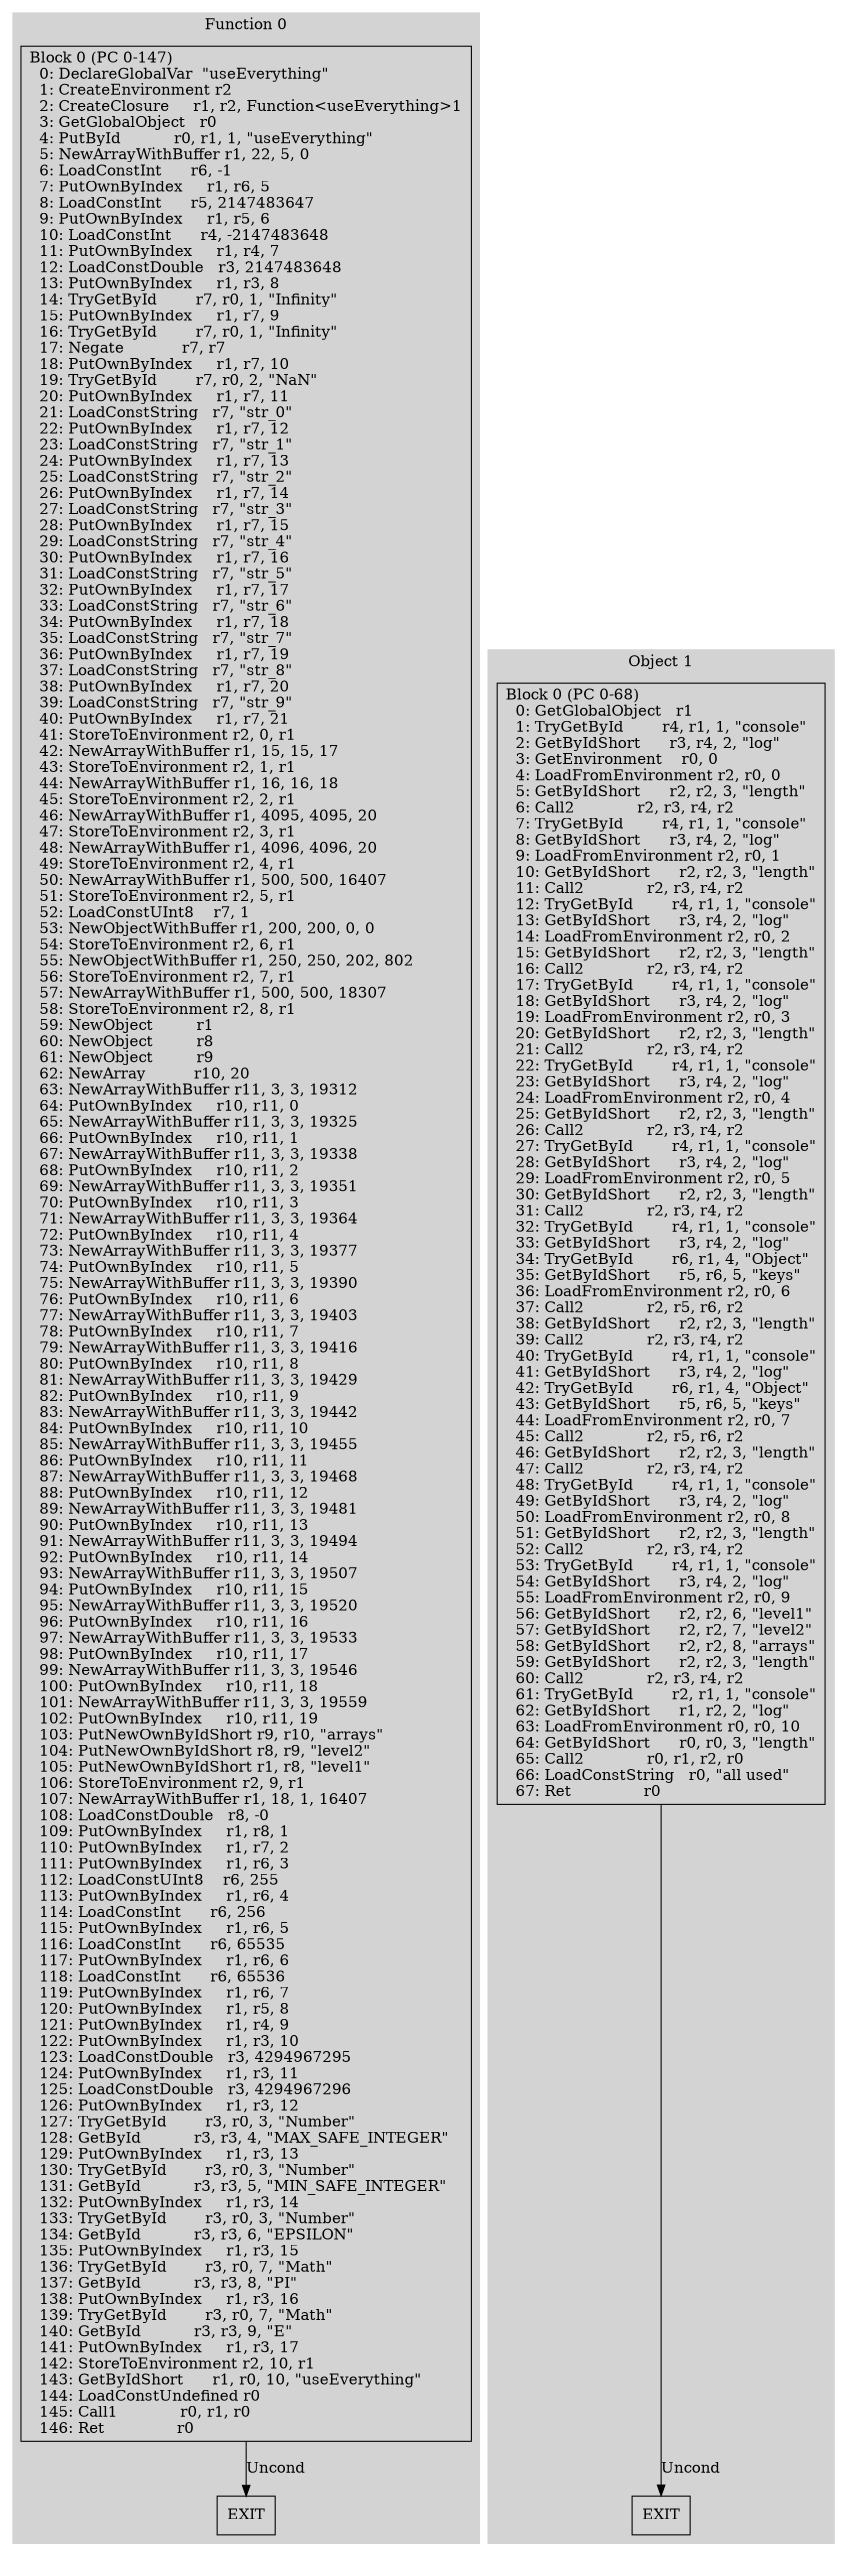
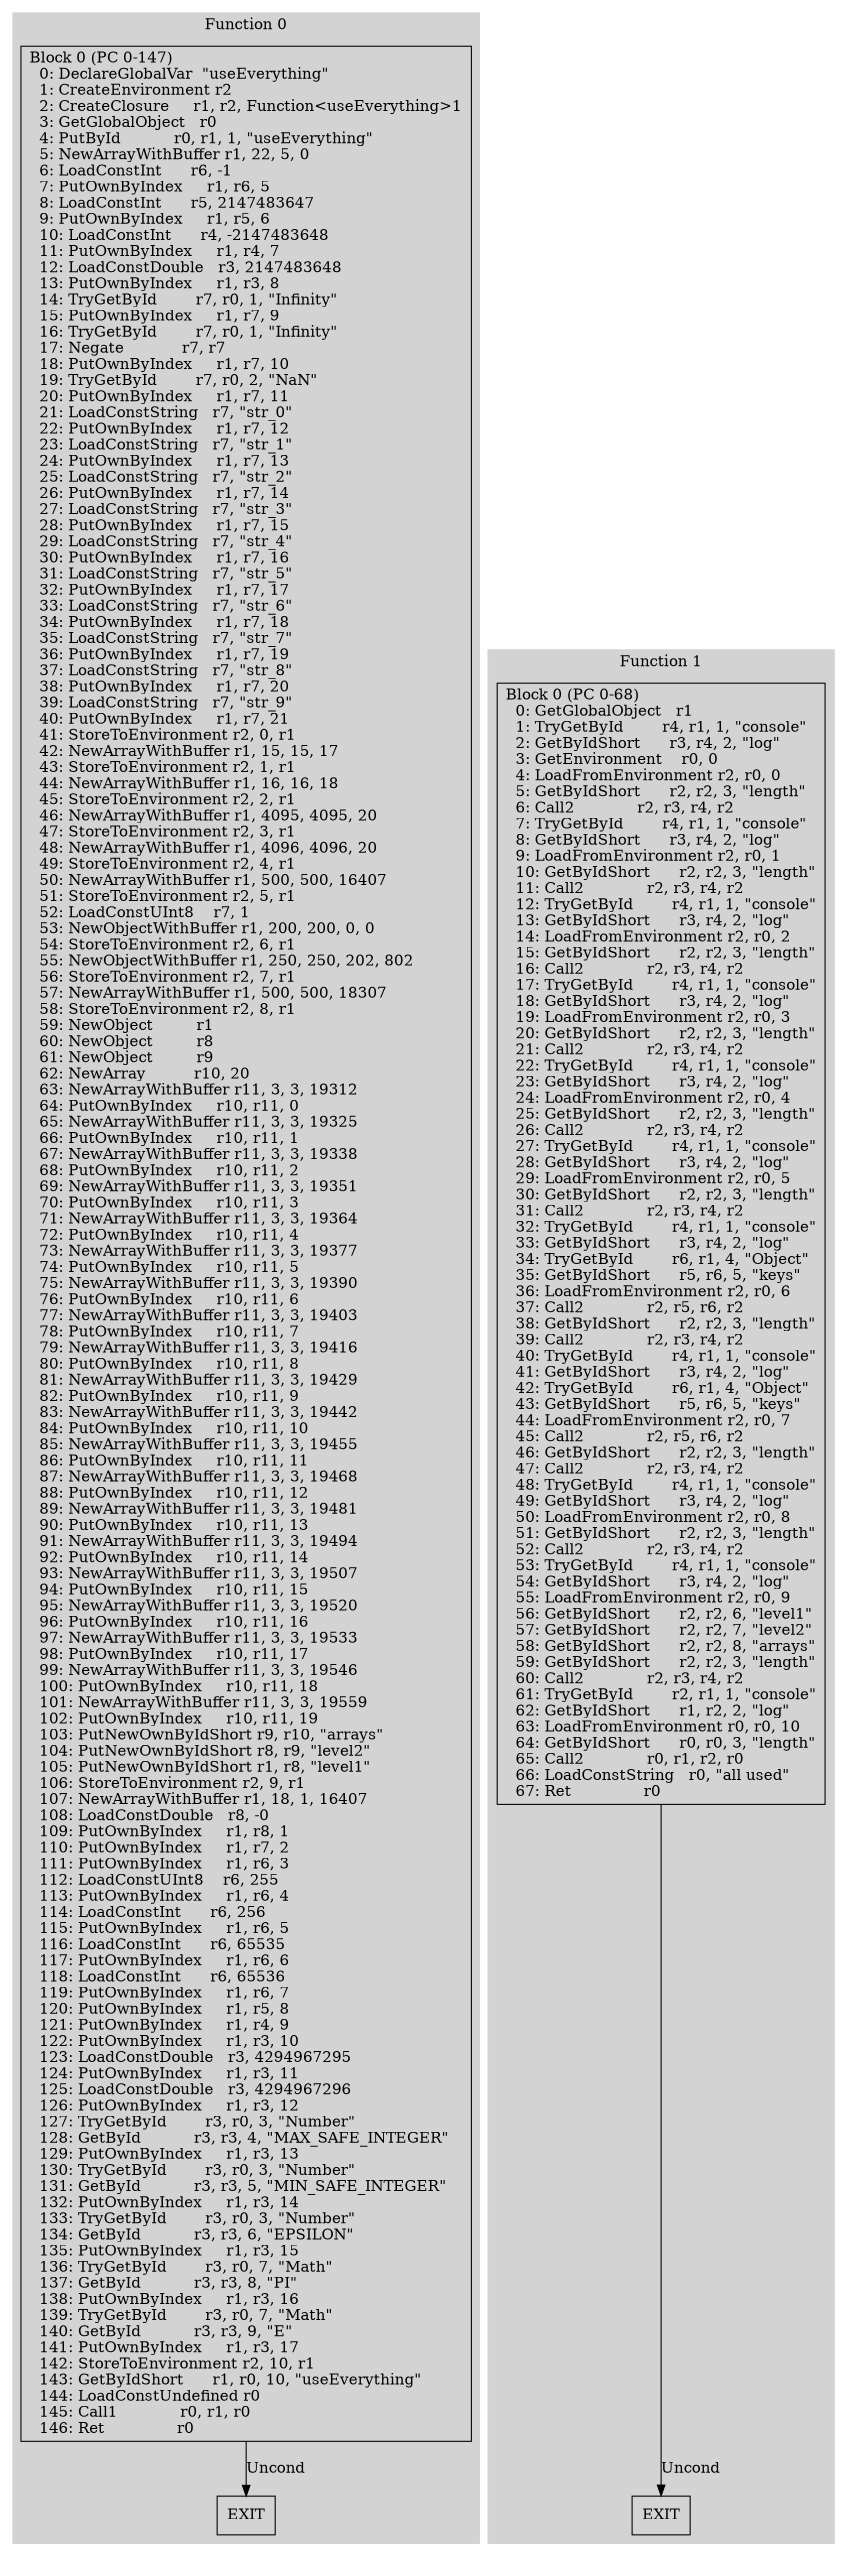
  digraph {
    rankdir=TB
    fontname="DejaVu Serif"
    node [fontname="DejaVu Serif" shape=box]
    edge [fontname="DejaVu Serif"]
    n1 [label="Block 0 (PC 0-147)\l  0: DeclareGlobalVar  \"useEverything\"\l  1: CreateEnvironment r2\l  2: CreateClosure     r1, r2, Function<useEverything>1\l  3: GetGlobalObject   r0\l  4: PutById           r0, r1, 1, \"useEverything\"\l  5: NewArrayWithBuffer r1, 22, 5, 0\l  6: LoadConstInt      r6, -1\l  7: PutOwnByIndex     r1, r6, 5\l  8: LoadConstInt      r5, 2147483647\l  9: PutOwnByIndex     r1, r5, 6\l  10: LoadConstInt      r4, -2147483648\l  11: PutOwnByIndex     r1, r4, 7\l  12: LoadConstDouble   r3, 2147483648\l  13: PutOwnByIndex     r1, r3, 8\l  14: TryGetById        r7, r0, 1, \"Infinity\"\l  15: PutOwnByIndex     r1, r7, 9\l  16: TryGetById        r7, r0, 1, \"Infinity\"\l  17: Negate            r7, r7\l  18: PutOwnByIndex     r1, r7, 10\l  19: TryGetById        r7, r0, 2, \"NaN\"\l  20: PutOwnByIndex     r1, r7, 11\l  21: LoadConstString   r7, \"str_0\"\l  22: PutOwnByIndex     r1, r7, 12\l  23: LoadConstString   r7, \"str_1\"\l  24: PutOwnByIndex     r1, r7, 13\l  25: LoadConstString   r7, \"str_2\"\l  26: PutOwnByIndex     r1, r7, 14\l  27: LoadConstString   r7, \"str_3\"\l  28: PutOwnByIndex     r1, r7, 15\l  29: LoadConstString   r7, \"str_4\"\l  30: PutOwnByIndex     r1, r7, 16\l  31: LoadConstString   r7, \"str_5\"\l  32: PutOwnByIndex     r1, r7, 17\l  33: LoadConstString   r7, \"str_6\"\l  34: PutOwnByIndex     r1, r7, 18\l  35: LoadConstString   r7, \"str_7\"\l  36: PutOwnByIndex     r1, r7, 19\l  37: LoadConstString   r7, \"str_8\"\l  38: PutOwnByIndex     r1, r7, 20\l  39: LoadConstString   r7, \"str_9\"\l  40: PutOwnByIndex     r1, r7, 21\l  41: StoreToEnvironment r2, 0, r1\l  42: NewArrayWithBuffer r1, 15, 15, 17\l  43: StoreToEnvironment r2, 1, r1\l  44: NewArrayWithBuffer r1, 16, 16, 18\l  45: StoreToEnvironment r2, 2, r1\l  46: NewArrayWithBuffer r1, 4095, 4095, 20\l  47: StoreToEnvironment r2, 3, r1\l  48: NewArrayWithBuffer r1, 4096, 4096, 20\l  49: StoreToEnvironment r2, 4, r1\l  50: NewArrayWithBuffer r1, 500, 500, 16407\l  51: StoreToEnvironment r2, 5, r1\l  52: LoadConstUInt8    r7, 1\l  53: NewObjectWithBuffer r1, 200, 200, 0, 0\l  54: StoreToEnvironment r2, 6, r1\l  55: NewObjectWithBuffer r1, 250, 250, 202, 802\l  56: StoreToEnvironment r2, 7, r1\l  57: NewArrayWithBuffer r1, 500, 500, 18307\l  58: StoreToEnvironment r2, 8, r1\l  59: NewObject         r1\l  60: NewObject         r8\l  61: NewObject         r9\l  62: NewArray          r10, 20\l  63: NewArrayWithBuffer r11, 3, 3, 19312\l  64: PutOwnByIndex     r10, r11, 0\l  65: NewArrayWithBuffer r11, 3, 3, 19325\l  66: PutOwnByIndex     r10, r11, 1\l  67: NewArrayWithBuffer r11, 3, 3, 19338\l  68: PutOwnByIndex     r10, r11, 2\l  69: NewArrayWithBuffer r11, 3, 3, 19351\l  70: PutOwnByIndex     r10, r11, 3\l  71: NewArrayWithBuffer r11, 3, 3, 19364\l  72: PutOwnByIndex     r10, r11, 4\l  73: NewArrayWithBuffer r11, 3, 3, 19377\l  74: PutOwnByIndex     r10, r11, 5\l  75: NewArrayWithBuffer r11, 3, 3, 19390\l  76: PutOwnByIndex     r10, r11, 6\l  77: NewArrayWithBuffer r11, 3, 3, 19403\l  78: PutOwnByIndex     r10, r11, 7\l  79: NewArrayWithBuffer r11, 3, 3, 19416\l  80: PutOwnByIndex     r10, r11, 8\l  81: NewArrayWithBuffer r11, 3, 3, 19429\l  82: PutOwnByIndex     r10, r11, 9\l  83: NewArrayWithBuffer r11, 3, 3, 19442\l  84: PutOwnByIndex     r10, r11, 10\l  85: NewArrayWithBuffer r11, 3, 3, 19455\l  86: PutOwnByIndex     r10, r11, 11\l  87: NewArrayWithBuffer r11, 3, 3, 19468\l  88: PutOwnByIndex     r10, r11, 12\l  89: NewArrayWithBuffer r11, 3, 3, 19481\l  90: PutOwnByIndex     r10, r11, 13\l  91: NewArrayWithBuffer r11, 3, 3, 19494\l  92: PutOwnByIndex     r10, r11, 14\l  93: NewArrayWithBuffer r11, 3, 3, 19507\l  94: PutOwnByIndex     r10, r11, 15\l  95: NewArrayWithBuffer r11, 3, 3, 19520\l  96: PutOwnByIndex     r10, r11, 16\l  97: NewArrayWithBuffer r11, 3, 3, 19533\l  98: PutOwnByIndex     r10, r11, 17\l  99: NewArrayWithBuffer r11, 3, 3, 19546\l  100: PutOwnByIndex     r10, r11, 18\l  101: NewArrayWithBuffer r11, 3, 3, 19559\l  102: PutOwnByIndex     r10, r11, 19\l  103: PutNewOwnByIdShort r9, r10, \"arrays\"\l  104: PutNewOwnByIdShort r8, r9, \"level2\"\l  105: PutNewOwnByIdShort r1, r8, \"level1\"\l  106: StoreToEnvironment r2, 9, r1\l  107: NewArrayWithBuffer r1, 18, 1, 16407\l  108: LoadConstDouble   r8, -0\l  109: PutOwnByIndex     r1, r8, 1\l  110: PutOwnByIndex     r1, r7, 2\l  111: PutOwnByIndex     r1, r6, 3\l  112: LoadConstUInt8    r6, 255\l  113: PutOwnByIndex     r1, r6, 4\l  114: LoadConstInt      r6, 256\l  115: PutOwnByIndex     r1, r6, 5\l  116: LoadConstInt      r6, 65535\l  117: PutOwnByIndex     r1, r6, 6\l  118: LoadConstInt      r6, 65536\l  119: PutOwnByIndex     r1, r6, 7\l  120: PutOwnByIndex     r1, r5, 8\l  121: PutOwnByIndex     r1, r4, 9\l  122: PutOwnByIndex     r1, r3, 10\l  123: LoadConstDouble   r3, 4294967295\l  124: PutOwnByIndex     r1, r3, 11\l  125: LoadConstDouble   r3, 4294967296\l  126: PutOwnByIndex     r1, r3, 12\l  127: TryGetById        r3, r0, 3, \"Number\"\l  128: GetById           r3, r3, 4, \"MAX_SAFE_INTEGER\"\l  129: PutOwnByIndex     r1, r3, 13\l  130: TryGetById        r3, r0, 3, \"Number\"\l  131: GetById           r3, r3, 5, \"MIN_SAFE_INTEGER\"\l  132: PutOwnByIndex     r1, r3, 14\l  133: TryGetById        r3, r0, 3, \"Number\"\l  134: GetById           r3, r3, 6, \"EPSILON\"\l  135: PutOwnByIndex     r1, r3, 15\l  136: TryGetById        r3, r0, 7, \"Math\"\l  137: GetById           r3, r3, 8, \"PI\"\l  138: PutOwnByIndex     r1, r3, 16\l  139: TryGetById        r3, r0, 7, \"Math\"\l  140: GetById           r3, r3, 9, \"E\"\l  141: PutOwnByIndex     r1, r3, 17\l  142: StoreToEnvironment r2, 10, r1\l  143: GetByIdShort      r1, r0, 10, \"useEverything\"\l  144: LoadConstUndefined r0\l  145: Call1             r0, r1, r0\l  146: Ret               r0\l"]
    n2 [label=EXIT]
    n3 [label="Block 0 (PC 0-68)\l  0: GetGlobalObject   r1\l  1: TryGetById        r4, r1, 1, \"console\"\l  2: GetByIdShort      r3, r4, 2, \"log\"\l  3: GetEnvironment    r0, 0\l  4: LoadFromEnvironment r2, r0, 0\l  5: GetByIdShort      r2, r2, 3, \"length\"\l  6: Call2             r2, r3, r4, r2\l  7: TryGetById        r4, r1, 1, \"console\"\l  8: GetByIdShort      r3, r4, 2, \"log\"\l  9: LoadFromEnvironment r2, r0, 1\l  10: GetByIdShort      r2, r2, 3, \"length\"\l  11: Call2             r2, r3, r4, r2\l  12: TryGetById        r4, r1, 1, \"console\"\l  13: GetByIdShort      r3, r4, 2, \"log\"\l  14: LoadFromEnvironment r2, r0, 2\l  15: GetByIdShort      r2, r2, 3, \"length\"\l  16: Call2             r2, r3, r4, r2\l  17: TryGetById        r4, r1, 1, \"console\"\l  18: GetByIdShort      r3, r4, 2, \"log\"\l  19: LoadFromEnvironment r2, r0, 3\l  20: GetByIdShort      r2, r2, 3, \"length\"\l  21: Call2             r2, r3, r4, r2\l  22: TryGetById        r4, r1, 1, \"console\"\l  23: GetByIdShort      r3, r4, 2, \"log\"\l  24: LoadFromEnvironment r2, r0, 4\l  25: GetByIdShort      r2, r2, 3, \"length\"\l  26: Call2             r2, r3, r4, r2\l  27: TryGetById        r4, r1, 1, \"console\"\l  28: GetByIdShort      r3, r4, 2, \"log\"\l  29: LoadFromEnvironment r2, r0, 5\l  30: GetByIdShort      r2, r2, 3, \"length\"\l  31: Call2             r2, r3, r4, r2\l  32: TryGetById        r4, r1, 1, \"console\"\l  33: GetByIdShort      r3, r4, 2, \"log\"\l  34: TryGetById        r6, r1, 4, \"Object\"\l  35: GetByIdShort      r5, r6, 5, \"keys\"\l  36: LoadFromEnvironment r2, r0, 6\l  37: Call2             r2, r5, r6, r2\l  38: GetByIdShort      r2, r2, 3, \"length\"\l  39: Call2             r2, r3, r4, r2\l  40: TryGetById        r4, r1, 1, \"console\"\l  41: GetByIdShort      r3, r4, 2, \"log\"\l  42: TryGetById        r6, r1, 4, \"Object\"\l  43: GetByIdShort      r5, r6, 5, \"keys\"\l  44: LoadFromEnvironment r2, r0, 7\l  45: Call2             r2, r5, r6, r2\l  46: GetByIdShort      r2, r2, 3, \"length\"\l  47: Call2             r2, r3, r4, r2\l  48: TryGetById        r4, r1, 1, \"console\"\l  49: GetByIdShort      r3, r4, 2, \"log\"\l  50: LoadFromEnvironment r2, r0, 8\l  51: GetByIdShort      r2, r2, 3, \"length\"\l  52: Call2             r2, r3, r4, r2\l  53: TryGetById        r4, r1, 1, \"console\"\l  54: GetByIdShort      r3, r4, 2, \"log\"\l  55: LoadFromEnvironment r2, r0, 9\l  56: GetByIdShort      r2, r2, 6, \"level1\"\l  57: GetByIdShort      r2, r2, 7, \"level2\"\l  58: GetByIdShort      r2, r2, 8, \"arrays\"\l  59: GetByIdShort      r2, r2, 3, \"length\"\l  60: Call2             r2, r3, r4, r2\l  61: TryGetById        r2, r1, 1, \"console\"\l  62: GetByIdShort      r1, r2, 2, \"log\"\l  63: LoadFromEnvironment r0, r0, 10\l  64: GetByIdShort      r0, r0, 3, \"length\"\l  65: Call2             r0, r1, r2, r0\l  66: LoadConstString   r0, \"all used\"\l  67: Ret               r0\l"]
    n4 [label=EXIT]
    subgraph cluster_1 {
      color=lightgrey
      label="Function 0"
      style=filled
      n1
      n2
    }
    subgraph cluster_2 {
      color=lightgrey
-     label="Object 1"
+     label="Function 1"
      style=filled
      n3
      n4
    }
    n1 -> n2 [label=Uncond]
    n3 -> n4 [label=Uncond]
  }
